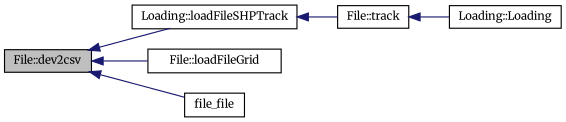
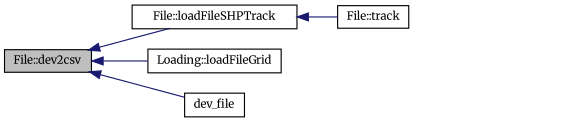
  digraph {
    fontname=Merriweather
    rankdir=LR
    node [color=black fontname=Merriweather fontsize=10 shape=record]
    edge [color=midnightblue dir=back fontname=Merriweather fontsize=10 labelfontname=Helvetica labelfontsize=10 style=solid]
    n1 [fillcolor=grey75 fontcolor=black height=0.2 label="File::dev2csv" style=filled width=0.4]
-   n2 [height=0.2 label="Loading::loadFileSHPTrack" width=0.4]
-   n3 [height=0.2 label="File::loadFileGrid" width=0.4]
-   n4 [height=0.2 label=file_file width=0.4]
+   n2 [height=0.2 label="File::loadFileSHPTrack" width=0.4]
+   n3 [height=0.2 label="Loading::loadFileGrid" width=0.4]
+   n4 [height=0.2 label=dev_file width=0.4]
    n5 [height=0.2 label="File::track" width=0.4]
-   n6 [height=0.2 label="Loading::Loading" width=0.4]
    n1 -> n2
    n1 -> n3
    n1 -> n4
    n2 -> n5
-   n5 -> n6
  }
